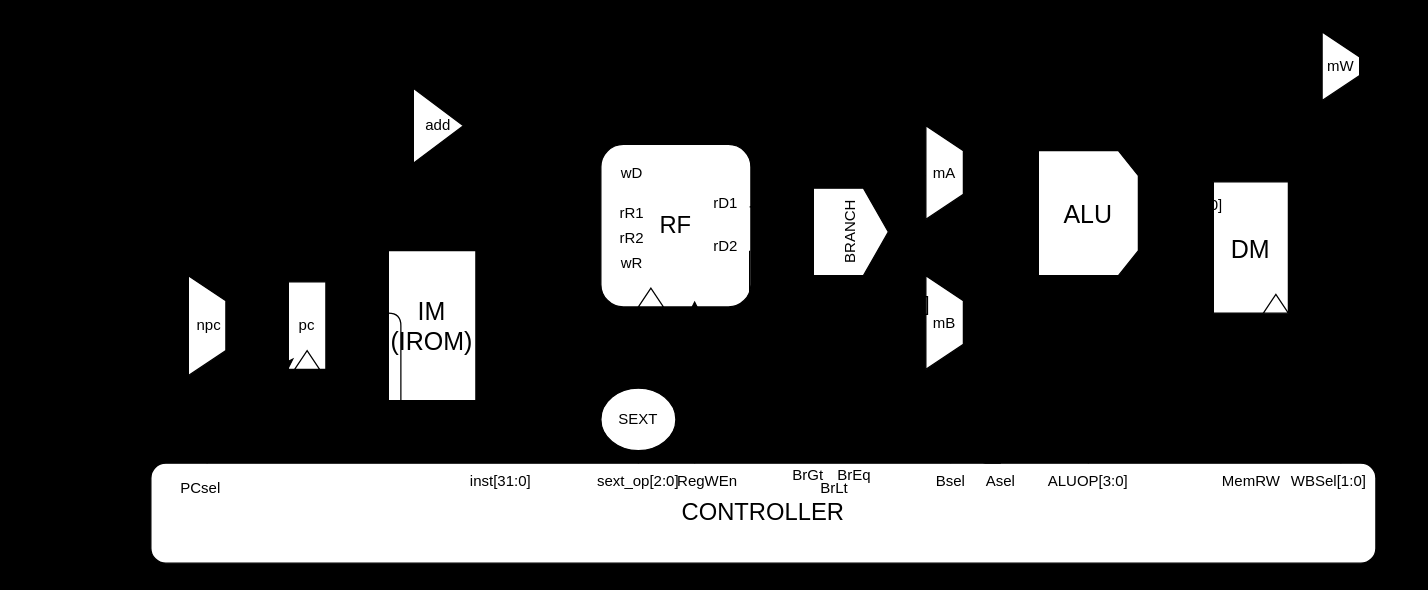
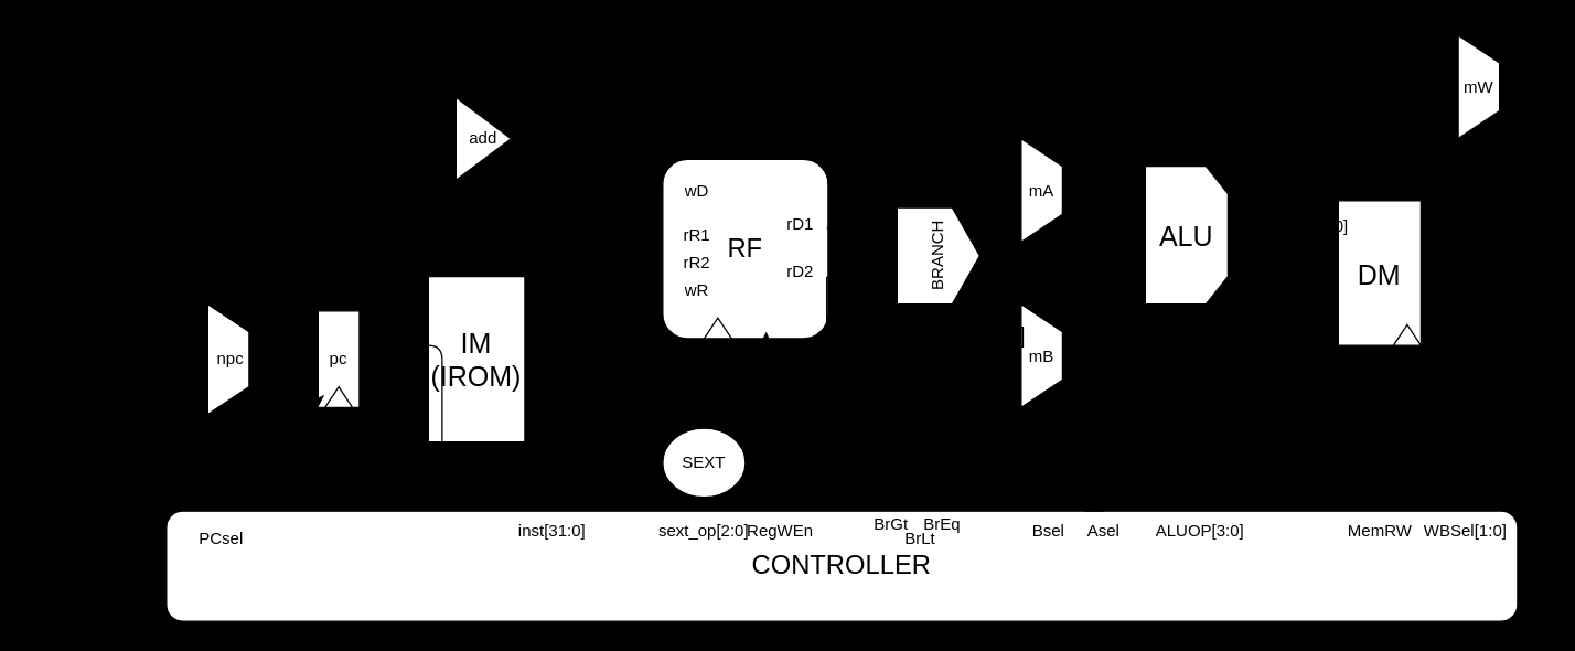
  <mxCell id="0" />
  <mxCell id="1" parent="0" />
  <mxCell id="2" style="edgeStyle=orthogonalEdgeStyle;html=1;fontSize=12;" parent="1" source="6" edge="1"><mxGeometry relative="1" as="geometry"><mxPoint x="480" y="170" as="targetPoint" /><Array as="points"><mxPoint x="410" y="260" /></Array></mxGeometry></mxCell>
  <mxCell id="3" style="edgeStyle=orthogonalEdgeStyle;html=1;fontSize=12;" parent="1" source="6" edge="1"><mxGeometry relative="1" as="geometry"><mxPoint x="480" y="190" as="targetPoint" /><Array as="points"><mxPoint x="410" y="260" /><mxPoint x="410" y="190" /></Array></mxGeometry></mxCell>
  <mxCell id="4" style="edgeStyle=orthogonalEdgeStyle;html=1;fontSize=12;" parent="1" source="6" edge="1"><mxGeometry relative="1" as="geometry"><mxPoint x="480" y="210" as="targetPoint" /><Array as="points"><mxPoint x="410" y="260" /><mxPoint x="410" y="210" /></Array></mxGeometry></mxCell>
  <mxCell id="5" style="edgeStyle=orthogonalEdgeStyle;html=1;fontSize=12;" parent="1" source="6" edge="1"><mxGeometry relative="1" as="geometry"><mxPoint x="480" y="340" as="targetPoint" /><Array as="points"><mxPoint x="410" y="260" /><mxPoint x="410" y="340" /></Array></mxGeometry></mxCell>
  <mxCell id="6" value="&lt;font style=&quot;font-size: 20px&quot;&gt;IM&lt;br&gt;(IROM)&lt;br&gt;&lt;/font&gt;" style="rounded=0;whiteSpace=wrap;html=1;" parent="1" vertex="1"><mxGeometry x="310" y="200" width="70" height="120" as="geometry" /></mxCell>
  <mxCell id="7" style="edgeStyle=none;html=1;entryX=0;entryY=0.5;entryDx=0;entryDy=0;fontSize=12;" parent="1" source="8" target="6" edge="1"><mxGeometry relative="1" as="geometry" /></mxCell>
  <mxCell id="8" value="pc" style="rounded=0;whiteSpace=wrap;html=1;" parent="1" vertex="1"><mxGeometry x="230" y="225" width="30" height="70" as="geometry" /></mxCell>
  <mxCell id="9" value="&lt;span style=&quot;font-size: 12px&quot;&gt;addr&lt;/span&gt;" style="text;html=1;align=center;verticalAlign=middle;resizable=0;points=[];autosize=1;strokeColor=none;fillColor=none;fontSize=20;" parent="1" vertex="1"><mxGeometry x="270" y="260" width="40" height="30" as="geometry" /></mxCell>
  <mxCell id="10" value="&lt;font style=&quot;font-size: 19px&quot;&gt;CONTROLLER&lt;/font&gt;" style="rounded=1;whiteSpace=wrap;html=1;fontSize=12;" parent="1" vertex="1"><mxGeometry x="120" y="370" width="980" height="80" as="geometry" /></mxCell>
  <mxCell id="11" value="" style="endArrow=classic;html=1;fontSize=12;" parent="1" target="18" edge="1"><mxGeometry width="50" height="50" relative="1" as="geometry"><mxPoint x="402" y="260" as="sourcePoint" /><mxPoint x="450" y="200" as="targetPoint" /><Array as="points"><mxPoint x="402" y="280" /></Array></mxGeometry></mxCell>
  <mxCell id="12" style="edgeStyle=none;html=1;exitX=0;exitY=0.25;exitDx=0;exitDy=0;entryX=0;entryY=1;entryDx=0;entryDy=0;fontSize=12;" parent="1" source="8" target="8" edge="1"><mxGeometry relative="1" as="geometry" /></mxCell>
  <mxCell id="13" value="" style="endArrow=classic;html=1;fontSize=12;edgeStyle=orthogonalEdgeStyle;exitX=0.485;exitY=0;exitDx=0;exitDy=0;exitPerimeter=0;" parent="1" source="9" target="6" edge="1"><mxGeometry width="50" height="50" relative="1" as="geometry"><mxPoint x="289.41" y="255" as="sourcePoint" /><mxPoint x="289" y="110" as="targetPoint" /></mxGeometry></mxCell>
  <mxCell id="14" style="edgeStyle=orthogonalEdgeStyle;html=1;fontSize=12;entryX=0.75;entryY=1;entryDx=0;entryDy=0;exitX=1;exitY=0.5;exitDx=0;exitDy=0;" parent="1" source="15" target="50" edge="1"><mxGeometry relative="1" as="geometry"><mxPoint x="90" y="280" as="targetPoint" /><Array as="points"><mxPoint x="400" y="100" /><mxPoint x="400" y="40" /><mxPoint x="110" y="40" /><mxPoint x="110" y="280" /></Array></mxGeometry></mxCell>
  <mxCell id="15" value="add" style="triangle;whiteSpace=wrap;html=1;fontSize=12;" parent="1" vertex="1"><mxGeometry x="330" y="70" width="40" height="60" as="geometry" /></mxCell>
  <mxCell id="16" value="" style="endArrow=classic;html=1;fontSize=12;" parent="1" edge="1"><mxGeometry width="50" height="50" relative="1" as="geometry"><mxPoint x="290" y="90" as="sourcePoint" /><mxPoint x="330" y="90" as="targetPoint" /></mxGeometry></mxCell>
  <mxCell id="17" value="+4" style="text;html=1;align=center;verticalAlign=middle;resizable=0;points=[];autosize=1;strokeColor=none;fillColor=none;fontSize=12;" parent="1" vertex="1"><mxGeometry x="300" y="70" width="30" height="20" as="geometry" /></mxCell>
  <mxCell id="18" value="inst[31:0]" style="text;html=1;strokeColor=none;fillColor=none;align=center;verticalAlign=middle;whiteSpace=wrap;rounded=0;fontSize=12;" parent="1" vertex="1"><mxGeometry x="370" y="370" width="60" height="30" as="geometry" /></mxCell>
  <mxCell id="19" value="" style="endArrow=classic;html=1;fontSize=12;entryX=1;entryY=0.5;entryDx=0;entryDy=0;" parent="1" target="50" edge="1"><mxGeometry width="50" height="50" relative="1" as="geometry"><mxPoint x="165" y="370" as="sourcePoint" /><mxPoint x="250" y="295" as="targetPoint" /></mxGeometry></mxCell>
  <mxCell id="20" value="PCsel" style="text;html=1;strokeColor=none;fillColor=none;align=center;verticalAlign=middle;whiteSpace=wrap;rounded=0;fontSize=12;" parent="1" vertex="1"><mxGeometry x="130" y="375" width="60" height="30" as="geometry" /></mxCell>
  <mxCell id="21" style="edgeStyle=orthogonalEdgeStyle;html=1;fontSize=12;entryX=0.75;entryY=1;entryDx=0;entryDy=0;" parent="1" source="22" target="48" edge="1"><mxGeometry relative="1" as="geometry"><mxPoint x="720" y="290" as="targetPoint" /><Array as="points"><mxPoint x="720" y="335" /><mxPoint x="720" y="276" /></Array></mxGeometry></mxCell>
  <mxCell id="22" value="SEXT" style="ellipse;whiteSpace=wrap;html=1;fontSize=12;" parent="1" vertex="1"><mxGeometry x="480" y="310" width="60" height="50" as="geometry" /></mxCell>
  <mxCell id="23" value="" style="endArrow=classic;html=1;fontSize=12;exitX=0.5;exitY=0;exitDx=0;exitDy=0;" parent="1" source="24" edge="1"><mxGeometry width="50" height="50" relative="1" as="geometry"><mxPoint x="460" y="410" as="sourcePoint" /><mxPoint x="510" y="360" as="targetPoint" /></mxGeometry></mxCell>
  <mxCell id="24" value="sext_op[2:0]" style="text;html=1;strokeColor=none;fillColor=none;align=center;verticalAlign=middle;whiteSpace=wrap;rounded=0;fontSize=12;" parent="1" vertex="1"><mxGeometry x="480" y="370" width="60" height="30" as="geometry" /></mxCell>
  <mxCell id="25" value="Imm[31:0]" style="text;html=1;align=center;verticalAlign=middle;resizable=0;points=[];autosize=1;strokeColor=none;fillColor=none;fontSize=12;" parent="1" vertex="1"><mxGeometry x="555" y="320" width="70" height="20" as="geometry" /></mxCell>
  <mxCell id="26" value="&lt;font style=&quot;font-size: 19px&quot;&gt;RF&lt;/font&gt;" style="rounded=1;whiteSpace=wrap;html=1;fontSize=12;" parent="1" vertex="1"><mxGeometry x="480" y="115" width="120" height="130" as="geometry" /></mxCell>
  <mxCell id="27" value="rR1" style="text;html=1;strokeColor=none;fillColor=none;align=center;verticalAlign=middle;whiteSpace=wrap;rounded=0;fontSize=12;" parent="1" vertex="1"><mxGeometry x="480" y="160" width="50" height="20" as="geometry" /></mxCell>
  <mxCell id="28" value="rR2" style="text;html=1;strokeColor=none;fillColor=none;align=center;verticalAlign=middle;whiteSpace=wrap;rounded=0;fontSize=12;" parent="1" vertex="1"><mxGeometry x="480" y="180" width="50" height="20" as="geometry" /></mxCell>
  <mxCell id="29" value="wR" style="text;html=1;strokeColor=none;fillColor=none;align=center;verticalAlign=middle;whiteSpace=wrap;rounded=0;fontSize=12;" parent="1" vertex="1"><mxGeometry x="480" y="200" width="50" height="20" as="geometry" /></mxCell>
  <mxCell id="30" value="inst[19:15]" style="text;html=1;align=center;verticalAlign=middle;resizable=0;points=[];autosize=1;strokeColor=none;fillColor=none;fontSize=12;" parent="1" vertex="1"><mxGeometry x="415" y="150" width="70" height="20" as="geometry" /></mxCell>
  <mxCell id="31" value="inst[24:20]" style="text;html=1;align=center;verticalAlign=middle;resizable=0;points=[];autosize=1;strokeColor=none;fillColor=none;fontSize=12;" parent="1" vertex="1"><mxGeometry x="415" y="170" width="70" height="20" as="geometry" /></mxCell>
  <mxCell id="32" value="inst[11:7]" style="text;html=1;align=center;verticalAlign=middle;resizable=0;points=[];autosize=1;strokeColor=none;fillColor=none;fontSize=12;" parent="1" vertex="1"><mxGeometry x="420" y="190" width="60" height="20" as="geometry" /></mxCell>
  <mxCell id="33" value="wD" style="text;html=1;strokeColor=none;fillColor=none;align=center;verticalAlign=middle;whiteSpace=wrap;rounded=0;fontSize=12;" parent="1" vertex="1"><mxGeometry x="475" y="122.5" width="60" height="30" as="geometry" /></mxCell>
  <mxCell id="34" value="&lt;span style=&quot;font-size: 12px&quot;&gt;rD1&lt;/span&gt;" style="text;html=1;strokeColor=none;fillColor=none;align=center;verticalAlign=middle;whiteSpace=wrap;rounded=0;fontSize=19;" parent="1" vertex="1"><mxGeometry x="550" y="145" width="60" height="30" as="geometry" /></mxCell>
  <mxCell id="35" value="&lt;span style=&quot;font-size: 12px&quot;&gt;rD2&lt;/span&gt;" style="text;html=1;strokeColor=none;fillColor=none;align=center;verticalAlign=middle;whiteSpace=wrap;rounded=0;fontSize=19;" parent="1" vertex="1"><mxGeometry x="550" y="180" width="60" height="30" as="geometry" /></mxCell>
  <mxCell id="36" value="BRANCH" style="shape=offPageConnector;whiteSpace=wrap;html=1;fontSize=12;rotation=-90;size=0.333;" parent="1" vertex="1"><mxGeometry x="645" y="155" width="70" height="60" as="geometry" /></mxCell>
  <mxCell id="37" style="edgeStyle=none;html=1;" parent="1" source="38" edge="1"><mxGeometry relative="1" as="geometry"><mxPoint x="970" y="170" as="targetPoint" /></mxGeometry></mxCell>
- <mxCell id="38" value="&lt;font style=&quot;font-size: 20px&quot;&gt;ALU&lt;/font&gt;" style="shape=loopLimit;whiteSpace=wrap;html=1;fontSize=12;direction=south;" parent="1" vertex="1"><mxGeometry x="830" y="120" width="80" height="100" as="geometry" /></mxCell>
+ <mxCell id="38" value="&lt;font style=&quot;font-size: 20px&quot;&gt;ALU&lt;/font&gt;" style="shape=loopLimit;whiteSpace=wrap;html=1;fontSize=12;direction=south;" parent="1" vertex="1"><mxGeometry x="830" y="120" width="60" height="100" as="geometry" /></mxCell>
  <mxCell id="39" value="" style="endArrow=classic;html=1;fontSize=12;" parent="1" edge="1"><mxGeometry width="50" height="50" relative="1" as="geometry"><mxPoint x="599" y="165" as="sourcePoint" /><mxPoint x="649" y="165" as="targetPoint" /><Array as="points" /></mxGeometry></mxCell>
  <mxCell id="40" value="" style="endArrow=classic;html=1;fontSize=12;" parent="1" edge="1"><mxGeometry width="50" height="50" relative="1" as="geometry"><mxPoint x="600" y="200" as="sourcePoint" /><mxPoint x="650" y="200" as="targetPoint" /></mxGeometry></mxCell>
  <mxCell id="41" value="" style="endArrow=classic;html=1;fontSize=12;" parent="1" edge="1"><mxGeometry width="50" height="50" relative="1" as="geometry"><mxPoint x="555" y="370" as="sourcePoint" /><mxPoint x="555" y="240" as="targetPoint" /></mxGeometry></mxCell>
  <mxCell id="42" value="RegWEn" style="text;html=1;align=center;verticalAlign=middle;resizable=0;points=[];autosize=1;strokeColor=none;fillColor=none;fontSize=12;" parent="1" vertex="1"><mxGeometry x="535" y="375" width="60" height="20" as="geometry" /></mxCell>
  <mxCell id="43" value="" style="endArrow=classic;html=1;fontSize=12;entryX=0.5;entryY=0;entryDx=0;entryDy=0;" parent="1" edge="1"><mxGeometry width="50" height="50" relative="1" as="geometry"><mxPoint x="668" y="220" as="sourcePoint" /><mxPoint x="668" y="370" as="targetPoint" /></mxGeometry></mxCell>
  <mxCell id="44" value="" style="endArrow=classic;html=1;fontSize=12;entryX=0.596;entryY=-0.008;entryDx=0;entryDy=0;entryPerimeter=0;exitX=0;exitY=0.5;exitDx=0;exitDy=0;" parent="1" source="36" edge="1"><mxGeometry width="50" height="50" relative="1" as="geometry"><mxPoint x="679.48" y="225.48" as="sourcePoint" /><mxPoint x="680.52" y="370" as="targetPoint" /></mxGeometry></mxCell>
  <mxCell id="45" value="BrLt" style="text;html=1;strokeColor=none;fillColor=none;align=center;verticalAlign=middle;whiteSpace=wrap;rounded=0;fontSize=12;" parent="1" vertex="1"><mxGeometry x="644" y="380" width="46" height="20" as="geometry" /></mxCell>
  <mxCell id="46" value="BrEq" style="text;html=1;strokeColor=none;fillColor=none;align=center;verticalAlign=middle;whiteSpace=wrap;rounded=0;fontSize=12;" parent="1" vertex="1"><mxGeometry x="660" y="370" width="46" height="20" as="geometry" /></mxCell>
  <mxCell id="47" style="edgeStyle=orthogonalEdgeStyle;html=1;entryX=0.75;entryY=1;entryDx=0;entryDy=0;fontSize=12;" parent="1" source="48" target="38" edge="1"><mxGeometry relative="1" as="geometry" /></mxCell>
  <mxCell id="48" value="mB" style="shape=trapezoid;perimeter=trapezoidPerimeter;whiteSpace=wrap;html=1;fixedSize=1;fontSize=12;direction=south;" parent="1" vertex="1"><mxGeometry x="740" y="220" width="30" height="75" as="geometry" /></mxCell>
  <mxCell id="49" style="edgeStyle=orthogonalEdgeStyle;html=1;fontSize=12;" parent="1" source="50" edge="1"><mxGeometry relative="1" as="geometry"><mxPoint x="230" y="260" as="targetPoint" /></mxGeometry></mxCell>
  <mxCell id="50" value="&amp;nbsp;npc" style="shape=trapezoid;perimeter=trapezoidPerimeter;whiteSpace=wrap;html=1;fixedSize=1;fontSize=12;direction=south;" parent="1" vertex="1"><mxGeometry x="150" y="220" width="30" height="80" as="geometry" /></mxCell>
  <mxCell id="51" style="edgeStyle=orthogonalEdgeStyle;html=1;entryX=0.18;entryY=0.992;entryDx=0;entryDy=0;entryPerimeter=0;fontSize=12;" parent="1" source="52" target="38" edge="1"><mxGeometry relative="1" as="geometry" /></mxCell>
  <mxCell id="52" value="mA" style="shape=trapezoid;perimeter=trapezoidPerimeter;whiteSpace=wrap;html=1;fixedSize=1;fontSize=12;direction=south;" parent="1" vertex="1"><mxGeometry x="740" y="100" width="30" height="75" as="geometry" /></mxCell>
  <mxCell id="53" value="" style="endArrow=classic;html=1;fontSize=12;entryX=0.5;entryY=1;entryDx=0;entryDy=0;edgeStyle=orthogonalEdgeStyle;" parent="1" target="48" edge="1"><mxGeometry width="50" height="50" relative="1" as="geometry"><mxPoint x="624" y="200" as="sourcePoint" /><mxPoint x="624" y="260" as="targetPoint" /><Array as="points"><mxPoint x="624" y="258" /></Array></mxGeometry></mxCell>
  <mxCell id="54" value="" style="endArrow=classic;html=1;fontSize=12;entryX=1;entryY=0.25;entryDx=0;entryDy=0;exitX=0.5;exitY=0;exitDx=0;exitDy=0;dashed=1;" parent="1" source="55" target="48" edge="1"><mxGeometry width="50" height="50" relative="1" as="geometry"><mxPoint x="755" y="360" as="sourcePoint" /><mxPoint x="730" y="200" as="targetPoint" /><Array as="points" /></mxGeometry></mxCell>
  <mxCell id="55" value="Bsel" style="text;html=1;strokeColor=none;fillColor=none;align=center;verticalAlign=middle;whiteSpace=wrap;rounded=0;fontSize=12;" parent="1" vertex="1"><mxGeometry x="730" y="370" width="60" height="30" as="geometry" /></mxCell>
  <mxCell id="56" value="" style="endArrow=classic;html=1;fontSize=12;edgeStyle=orthogonalEdgeStyle;exitX=0.5;exitY=0;exitDx=0;exitDy=0;" parent="1" source="57" edge="1"><mxGeometry width="50" height="50" relative="1" as="geometry"><mxPoint x="810" y="350" as="sourcePoint" /><mxPoint x="756" y="166" as="targetPoint" /><Array as="points"><mxPoint x="780" y="370" /><mxPoint x="780" y="211" /><mxPoint x="756" y="211" /></Array></mxGeometry></mxCell>
  <mxCell id="57" value="Asel" style="text;html=1;strokeColor=none;fillColor=none;align=center;verticalAlign=middle;whiteSpace=wrap;rounded=0;fontSize=12;" parent="1" vertex="1"><mxGeometry x="770" y="370" width="60" height="30" as="geometry" /></mxCell>
  <mxCell id="58" value="" style="endArrow=classic;html=1;fontSize=12;edgeStyle=orthogonalEdgeStyle;" parent="1" edge="1"><mxGeometry width="50" height="50" relative="1" as="geometry"><mxPoint x="630" y="165" as="sourcePoint" /><mxPoint x="740" y="140" as="targetPoint" /><Array as="points"><mxPoint x="610" y="165" /><mxPoint x="610" y="140" /></Array></mxGeometry></mxCell>
  <mxCell id="59" value="" style="endArrow=classic;html=1;fontSize=12;edgeStyle=orthogonalEdgeStyle;entryX=0.096;entryY=1.011;entryDx=0;entryDy=0;entryPerimeter=0;" parent="1" target="52" edge="1"><mxGeometry width="50" height="50" relative="1" as="geometry"><mxPoint x="290" y="180" as="sourcePoint" /><mxPoint x="410" y="20" as="targetPoint" /><Array as="points"><mxPoint x="290" y="160" /><mxPoint x="410" y="160" /><mxPoint x="410" y="107" /></Array></mxGeometry></mxCell>
  <mxCell id="60" value="ALUOP[3:0]" style="text;html=1;strokeColor=none;fillColor=none;align=center;verticalAlign=middle;whiteSpace=wrap;rounded=0;fontSize=12;" parent="1" vertex="1"><mxGeometry x="840" y="370" width="60" height="30" as="geometry" /></mxCell>
  <mxCell id="61" value="" style="endArrow=classic;html=1;fontSize=12;entryX=1;entryY=0.5;entryDx=0;entryDy=0;" parent="1" target="38" edge="1"><mxGeometry width="50" height="50" relative="1" as="geometry"><mxPoint x="870" y="370" as="sourcePoint" /><mxPoint x="920" y="320" as="targetPoint" /></mxGeometry></mxCell>
  <mxCell id="62" style="edgeStyle=orthogonalEdgeStyle;html=1;fontSize=12;entryX=0.75;entryY=1;entryDx=0;entryDy=0;" parent="1" source="63" target="74" edge="1"><mxGeometry relative="1" as="geometry"><mxPoint x="1040" y="80" as="targetPoint" /><Array as="points"><mxPoint x="1040" y="197" /><mxPoint x="1040" y="81" /></Array></mxGeometry></mxCell>
  <mxCell id="63" value="&lt;font style=&quot;font-size: 20px&quot;&gt;DM&lt;/font&gt;" style="rounded=0;whiteSpace=wrap;html=1;" parent="1" vertex="1"><mxGeometry x="970" y="145" width="60" height="105" as="geometry" /></mxCell>
  <mxCell id="64" value="" style="triangle;whiteSpace=wrap;html=1;direction=north;" parent="1" vertex="1"><mxGeometry x="235" y="280" width="20" height="15" as="geometry" /></mxCell>
  <mxCell id="65" value="" style="triangle;whiteSpace=wrap;html=1;direction=north;" parent="1" vertex="1"><mxGeometry x="510" y="230" width="20" height="15" as="geometry" /></mxCell>
  <mxCell id="66" value="" style="triangle;whiteSpace=wrap;html=1;direction=north;" parent="1" vertex="1"><mxGeometry x="1010" y="235" width="20" height="15" as="geometry" /></mxCell>
  <mxCell id="67" value="&lt;font style=&quot;font-size: 12px&quot;&gt;addr[31:0]&lt;/font&gt;" style="text;html=1;align=center;verticalAlign=middle;resizable=0;points=[];autosize=1;strokeColor=none;fillColor=none;fontSize=20;" parent="1" vertex="1"><mxGeometry x="915" y="145" width="70" height="30" as="geometry" /></mxCell>
  <mxCell id="68" value="" style="endArrow=classic;html=1;fontSize=12;edgeStyle=orthogonalEdgeStyle;entryX=-0.002;entryY=0.653;entryDx=0;entryDy=0;entryPerimeter=0;" parent="1" target="63" edge="1"><mxGeometry width="50" height="50" relative="1" as="geometry"><mxPoint x="599" y="200" as="sourcePoint" /><mxPoint x="930" y="220" as="targetPoint" /><Array as="points"><mxPoint x="599" y="300" /><mxPoint x="930" y="300" /><mxPoint x="930" y="214" /></Array></mxGeometry></mxCell>
  <mxCell id="69" value="ddata" style="text;html=1;align=center;verticalAlign=middle;resizable=0;points=[];autosize=1;strokeColor=none;fillColor=none;fontSize=12;" parent="1" vertex="1"><mxGeometry x="925" y="220" width="50" height="20" as="geometry" /></mxCell>
  <mxCell id="70" value="" style="endArrow=classic;html=1;fontSize=12;exitX=0.898;exitY=-0.019;exitDx=0;exitDy=0;exitPerimeter=0;entryX=0.5;entryY=1;entryDx=0;entryDy=0;" parent="1" source="10" target="63" edge="1"><mxGeometry width="50" height="50" relative="1" as="geometry"><mxPoint x="810" y="160" as="sourcePoint" /><mxPoint x="1007" y="247" as="targetPoint" /></mxGeometry></mxCell>
  <mxCell id="71" value="MemRW" style="text;html=1;align=center;verticalAlign=middle;resizable=0;points=[];autosize=1;strokeColor=none;fillColor=none;fontSize=12;" parent="1" vertex="1"><mxGeometry x="970" y="375" width="60" height="20" as="geometry" /></mxCell>
  <mxCell id="72" value="WBSel[1:0]" style="text;html=1;align=center;verticalAlign=middle;resizable=0;points=[];autosize=1;strokeColor=none;fillColor=none;fontSize=12;" parent="1" vertex="1"><mxGeometry x="1022" y="375" width="80" height="20" as="geometry" /></mxCell>
  <mxCell id="73" style="edgeStyle=orthogonalEdgeStyle;html=1;fontSize=12;" parent="1" source="74" edge="1"><mxGeometry relative="1" as="geometry"><mxPoint x="480" y="137" as="targetPoint" /><Array as="points"><mxPoint x="1120" y="63" /><mxPoint x="1120" y="20" /><mxPoint x="126" y="20" /><mxPoint x="126" y="137" /></Array></mxGeometry></mxCell>
- <mxCell id="74" value="mW" style="shape=trapezoid;perimeter=trapezoidPerimeter;whiteSpace=wrap;html=1;fixedSize=1;fontSize=12;direction=south;" parent="1" vertex="1"><mxGeometry x="1057" y="25" width="30" height="55" as="geometry" /></mxCell>
+ <mxCell id="74" value="mW" style="shape=trapezoid;perimeter=trapezoidPerimeter;whiteSpace=wrap;html=1;fixedSize=1;fontSize=12;direction=south;" parent="1" vertex="1"><mxGeometry x="1057" y="25" width="30" height="75" as="geometry" /></mxCell>
  <mxCell id="75" value="" style="endArrow=classic;html=1;fontSize=12;entryX=1;entryY=0.5;entryDx=0;entryDy=0;" parent="1" target="74" edge="1"><mxGeometry width="50" height="50" relative="1" as="geometry"><mxPoint x="1072" y="370" as="sourcePoint" /><mxPoint x="1110" y="320" as="targetPoint" /></mxGeometry></mxCell>
  <mxCell id="76" value="" style="endArrow=classic;html=1;fontSize=12;edgeStyle=orthogonalEdgeStyle;entryX=0.5;entryY=1;entryDx=0;entryDy=0;exitX=0.026;exitY=0.816;exitDx=0;exitDy=0;exitPerimeter=0;" parent="1" source="67" target="74" edge="1"><mxGeometry width="50" height="50" relative="1" as="geometry"><mxPoint x="930" y="160" as="sourcePoint" /><mxPoint x="930" y="60" as="targetPoint" /><Array as="points"><mxPoint x="930" y="63" /></Array></mxGeometry></mxCell>
  <mxCell id="77" value="" style="endArrow=classic;html=1;fontSize=12;entryX=0.25;entryY=1;entryDx=0;entryDy=0;" parent="1" target="74" edge="1"><mxGeometry width="50" height="50" relative="1" as="geometry"><mxPoint x="400" y="44" as="sourcePoint" /><mxPoint x="755" y="50" as="targetPoint" /></mxGeometry></mxCell>
  <mxCell id="78" value="pc" style="text;html=1;align=center;verticalAlign=middle;resizable=0;points=[];autosize=1;strokeColor=none;fillColor=none;fontSize=16;" parent="1" vertex="1"><mxGeometry x="685" y="80" width="30" height="20" as="geometry" /></mxCell>
  <mxCell id="79" value="rD1[31:0]" style="text;html=1;align=center;verticalAlign=middle;resizable=0;points=[];autosize=1;strokeColor=none;fillColor=none;fontSize=16;" parent="1" vertex="1"><mxGeometry x="660" y="120" width="80" height="20" as="geometry" /></mxCell>
  <mxCell id="80" value="rD2[31:0]" style="text;html=1;align=center;verticalAlign=middle;resizable=0;points=[];autosize=1;strokeColor=none;fillColor=none;fontSize=16;" parent="1" vertex="1"><mxGeometry x="670" y="232.5" width="80" height="20" as="geometry" /></mxCell>
  <mxCell id="81" value="" style="endArrow=classic;html=1;fontSize=16;edgeStyle=orthogonalEdgeStyle;entryX=0.25;entryY=1;entryDx=0;entryDy=0;" parent="1" target="50" edge="1"><mxGeometry width="50" height="50" relative="1" as="geometry"><mxPoint x="930" y="70" as="sourcePoint" /><mxPoint x="80" y="250" as="targetPoint" /><Array as="points"><mxPoint x="80" y="70" /><mxPoint x="80" y="240" /></Array></mxGeometry></mxCell>
  <mxCell id="82" value="ALU.c" style="text;html=1;align=center;verticalAlign=middle;resizable=0;points=[];autosize=1;strokeColor=none;fillColor=none;fontSize=16;" parent="1" vertex="1"><mxGeometry x="20" y="185" width="60" height="20" as="geometry" /></mxCell>
  <mxCell id="83" value="wdata" style="text;html=1;align=center;verticalAlign=middle;resizable=0;points=[];autosize=1;strokeColor=none;fillColor=none;fontSize=12;" parent="1" vertex="1"><mxGeometry x="425" y="120" width="50" height="20" as="geometry" /></mxCell>
  <mxCell id="84" value="pc+4" style="text;html=1;align=center;verticalAlign=middle;resizable=0;points=[];autosize=1;strokeColor=none;fillColor=none;fontSize=12;" parent="1" vertex="1"><mxGeometry x="55" y="280" width="40" height="20" as="geometry" /></mxCell>
  <mxCell id="85" value="inst[31:7]" style="text;html=1;align=center;verticalAlign=middle;resizable=0;points=[];autosize=1;strokeColor=none;fillColor=none;fontSize=12;" parent="1" vertex="1"><mxGeometry x="415" y="320" width="60" height="20" as="geometry" /></mxCell>
  <mxCell id="86" value="" style="endArrow=classic;html=1;fontSize=12;entryX=0.5;entryY=0;entryDx=0;entryDy=0;" parent="1" edge="1"><mxGeometry width="50" height="50" relative="1" as="geometry"><mxPoint x="650" y="220" as="sourcePoint" /><mxPoint x="650" y="370" as="targetPoint" /></mxGeometry></mxCell>
  <mxCell id="87" value="BrGt" style="text;html=1;strokeColor=none;fillColor=none;align=center;verticalAlign=middle;whiteSpace=wrap;rounded=0;fontSize=12;" parent="1" vertex="1"><mxGeometry x="623" y="370" width="46" height="20" as="geometry" /></mxCell>
